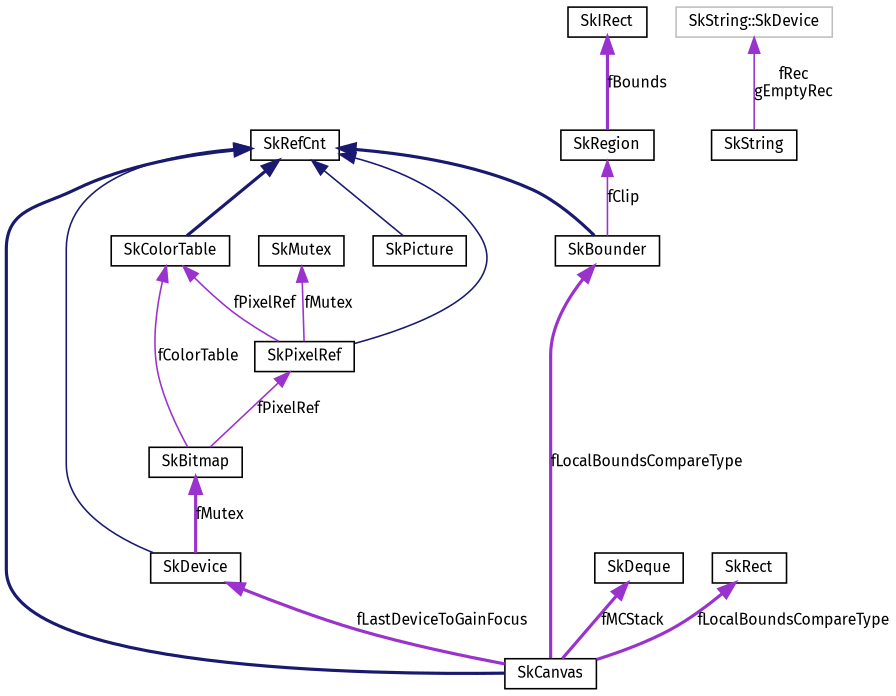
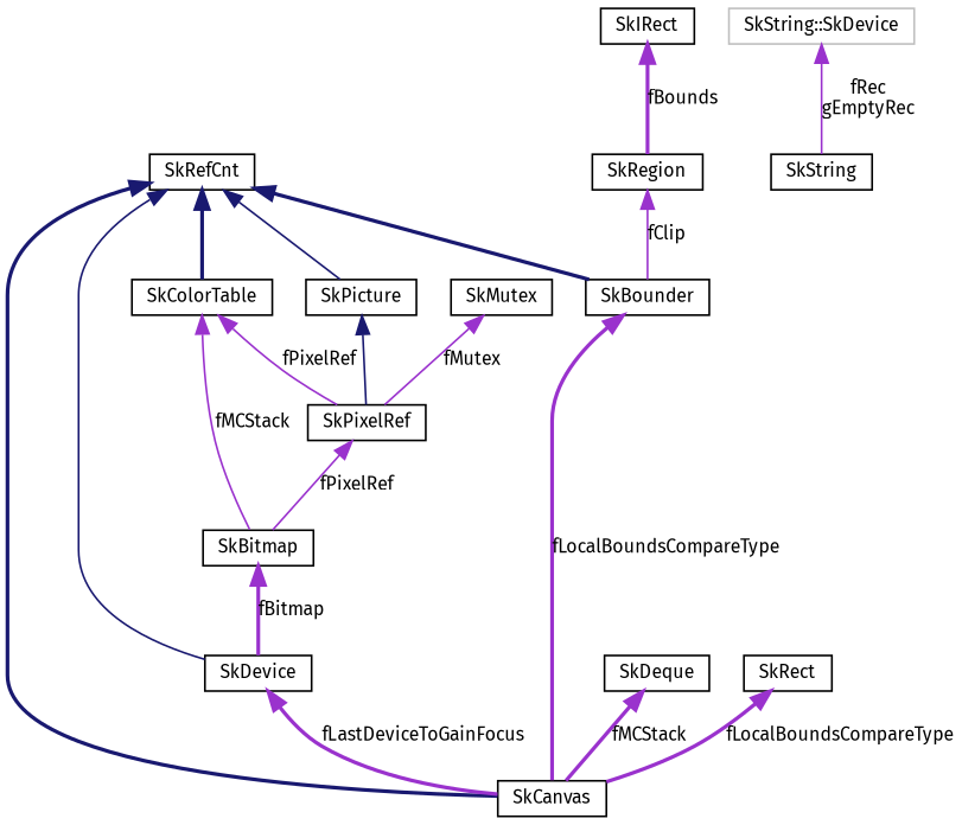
  digraph {
    fontname="Fira Sans"
    node [color=black fillcolor=white fontname="Fira Sans" fontsize=10 shape=record style=filled]
    edge [color=darkorchid3 dir=back fontname="Fira Sans" fontsize=10 labelfontname=FreeSans labelfontsize=10 style=bold]
    n1 [height=0.2 label=SkCanvas width=0.4]
    n2 [height=0.2 label=SkRefCnt width=0.4]
    n3 [height=0.2 label=SkDevice width=0.4]
    n4 [height=0.2 label=SkColorTable width=0.4]
    n5 [height=0.2 label=SkPixelRef width=0.4]
    n6 [height=0.2 label=SkBounder width=0.4]
    n7 [height=0.2 label=SkPicture width=0.4]
    n8 [height=0.2 label=SkBitmap width=0.4]
    n9 [height=0.2 label=SkMutex width=0.4]
    n10 [height=0.2 label=SkString width=0.4]
    n11 [color=grey75 height=0.2 label="SkString::SkDevice" width=0.4]
    n12 [height=0.2 label=SkDeque width=0.4]
    n13 [height=0.2 label=SkRect width=0.4]
    n14 [height=0.2 label=SkRegion width=0.4]
    n15 [height=0.2 label=SkIRect width=0.4]
    n2 -> n1 [color=midnightblue]
    n2 -> n3 [color=midnightblue style=solid]
    n2 -> n4 [color=midnightblue]
-   n2 -> n5 [color=midnightblue style=solid]
+   n7 -> n5 [color=midnightblue style=solid]
    n2 -> n6 [color=midnightblue]
    n2 -> n7 [color=midnightblue style=solid]
    n3 -> n1 [label=fLastDeviceToGainFocus]
    n4 -> n5 [label=fPixelRef style=solid]
-   n4 -> n8 [label=fColorTable style=solid]
+   n4 -> n8 [label=fMCStack style=solid]
    n5 -> n8 [label=fPixelRef style=solid]
    n6 -> n1 [label=fLocalBoundsCompareType]
-   n8 -> n3 [label=fMutex]
+   n8 -> n3 [label=fBitmap]
    n9 -> n5 [label=fMutex style=solid]
    n11 -> n10 [label="fRec\ngEmptyRec" style=solid]
    n12 -> n1 [label=fMCStack]
    n13 -> n1 [label=fLocalBoundsCompareType]
    n14 -> n6 [label=fClip style=solid]
    n15 -> n14 [label=fBounds]
  }
